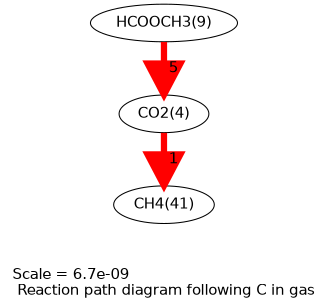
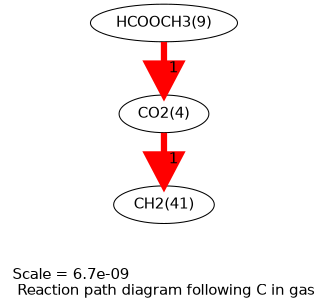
  digraph {
    fontname=Helvetica
    label="Scale = 6.7e-09\l Reaction path diagram following C in gas"
    node [fontname=Helvetica]
    edge [arrowsize=3 color=red fontname=Helvetica penwidth=6]
    n1 [label="HCOOCH3(9)"]
    n2 [label="CO2(4)"]
-   n3 [label="CH4(41)"]
-   n1 -> n2 [label=" 5"]
+   n3 [label="CH2(41)"]
+   n1 -> n2 [label=" 1"]
    n2 -> n3 [label=" 1"]
  }
